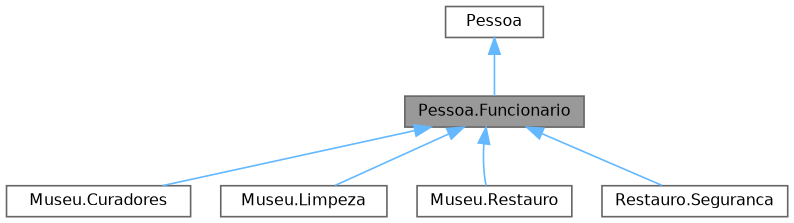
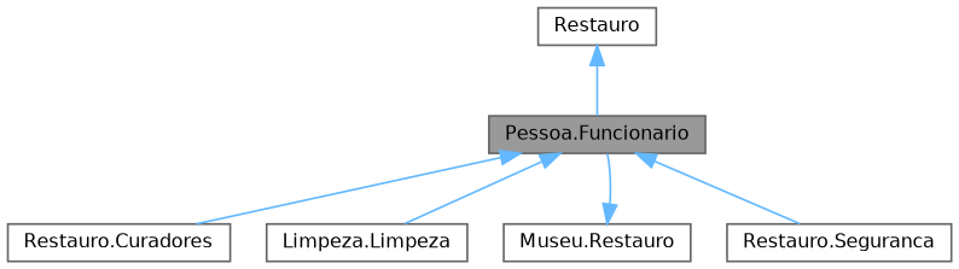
  digraph {
    node [color=gray40 fillcolor=white fontname=Helvetica fontsize=10 shape=box style=filled]
    edge [color=steelblue1 dir=back fontname=Helvetica fontsize=10 labelfontname=Helvetica labelfontsize=10 style=solid]
    n1 [fillcolor=grey60 fontcolor=black height=0.2 label="Pessoa.Funcionario" width=0.4]
-   n2 [height=0.2 label="Museu.Curadores" width=0.4]
-   n3 [height=0.2 label="Museu.Limpeza" width=0.4]
+   n2 [height=0.2 label="Restauro.Curadores" width=0.4]
+   n3 [height=0.2 label="Limpeza.Limpeza" width=0.4]
    n4 [height=0.2 label="Museu.Restauro" width=0.4]
    n5 [height=0.2 label="Restauro.Seguranca" width=0.4]
-   n6 [height=0.2 label=Pessoa width=0.4]
+   n6 [height=0.2 label=Restauro width=0.4]
    n1 -> n2
    n1 -> n3
-   n1 -> n4
+   n4 -> n1
    n1 -> n5
    n6 -> n1
  }
